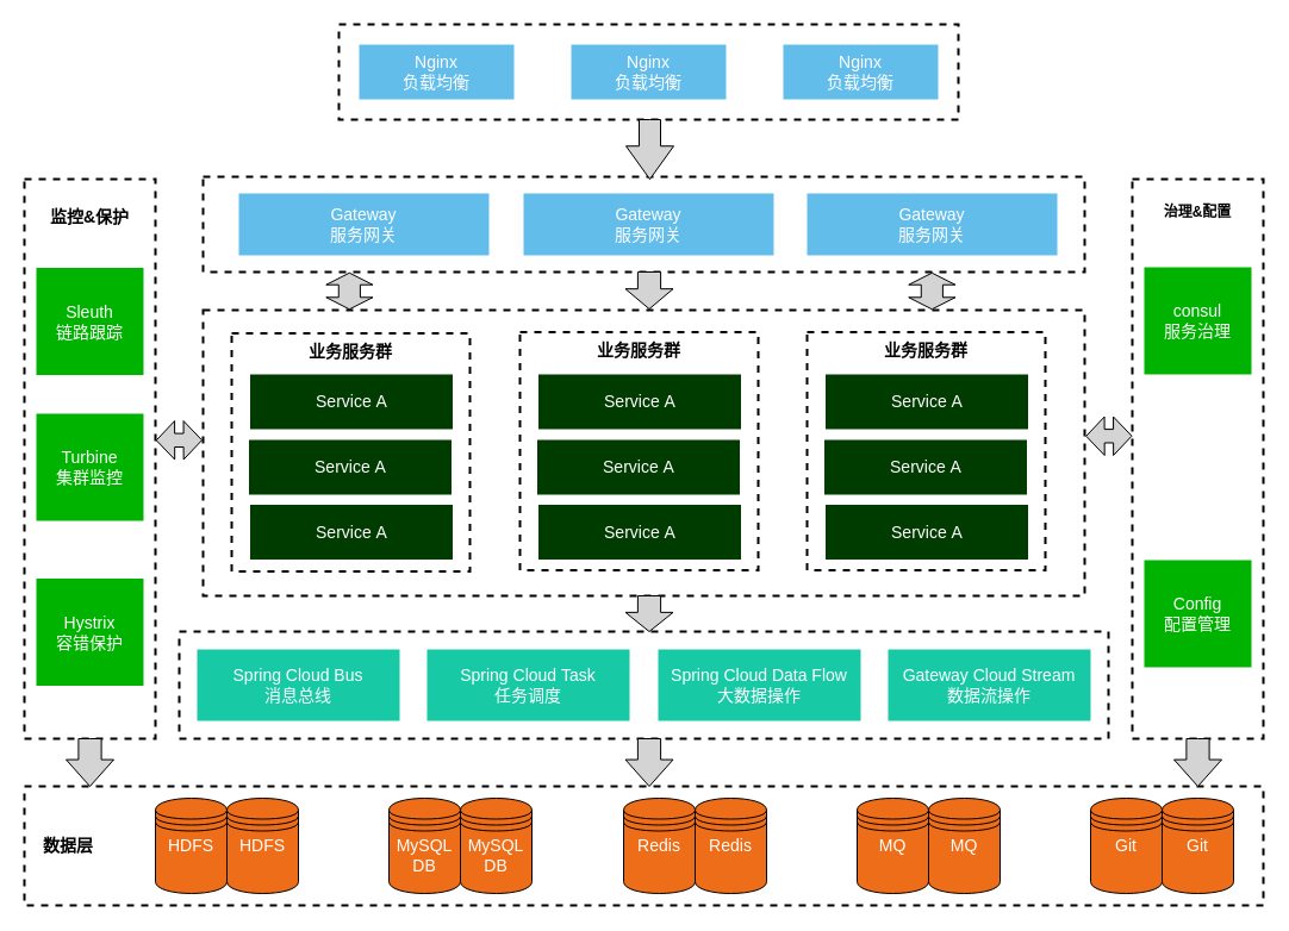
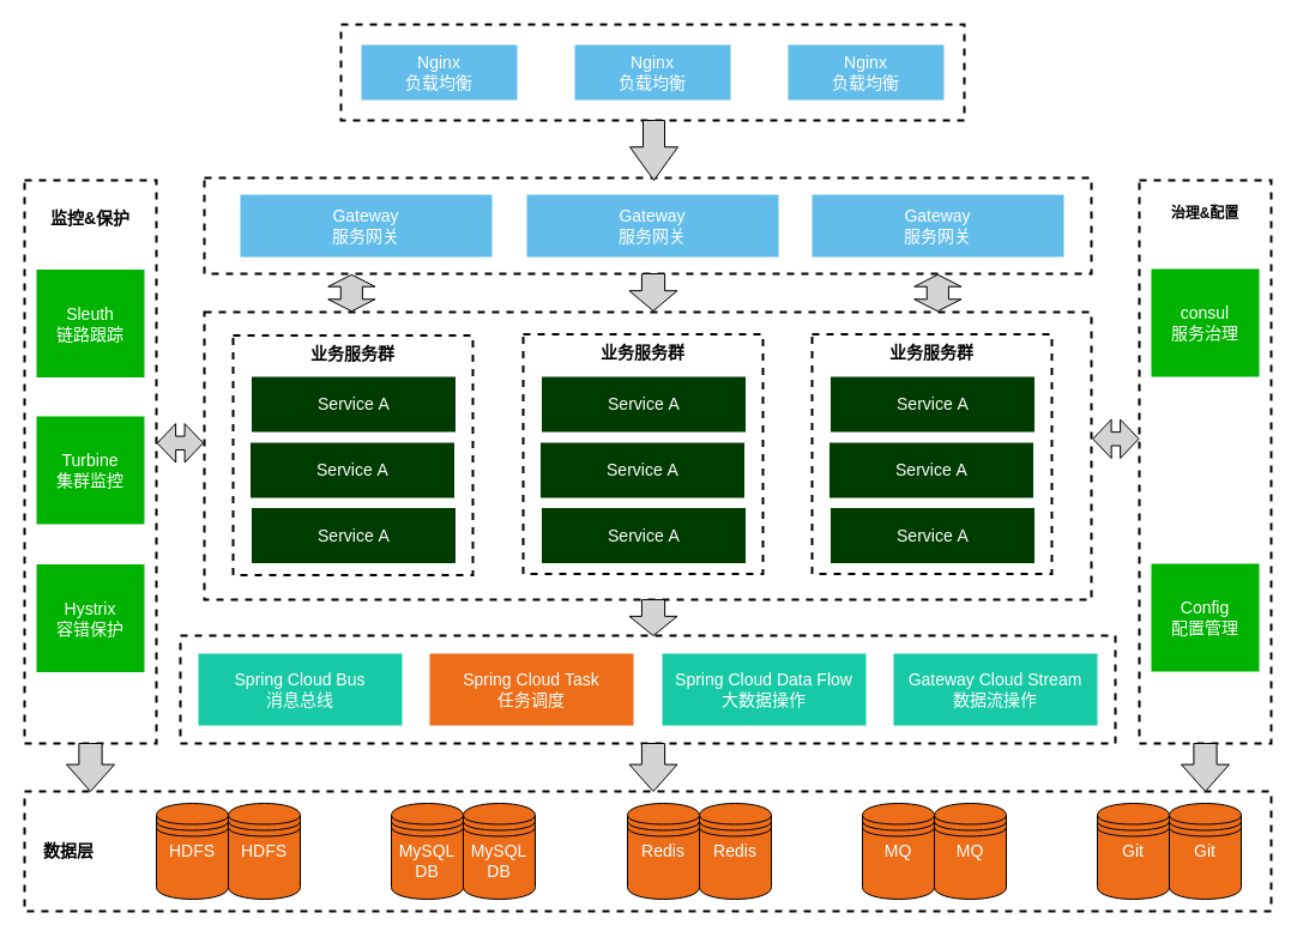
  <mxCell id="0" />
  <mxCell id="1" parent="0" />
  <mxCell id="2" value="&lt;br style=&quot;font-size: 14px;&quot;&gt;监控&amp;amp;保护" style="rounded=0;whiteSpace=wrap;html=1;dashed=1;strokeWidth=2;fillColor=none;verticalAlign=top;fontSize=14;fontStyle=1" parent="1" vertex="1"><mxGeometry x="20" y="150" width="110" height="470" as="geometry" /></mxCell>
  <mxCell id="3" value="" style="rounded=0;whiteSpace=wrap;html=1;dashed=1;strokeWidth=2;fillColor=none;" parent="1" vertex="1"><mxGeometry x="284" y="20" width="520" height="80" as="geometry" /></mxCell>
  <mxCell id="4" value="" style="rounded=0;whiteSpace=wrap;html=1;dashed=1;strokeWidth=2;fillColor=none;" parent="1" vertex="1"><mxGeometry x="150" y="530" width="780" height="90" as="geometry" /></mxCell>
  <mxCell id="5" value="&lt;br&gt;治理&amp;amp;配置" style="rounded=0;whiteSpace=wrap;html=1;dashed=1;strokeWidth=2;fillColor=none;verticalAlign=top;fontStyle=1" parent="1" vertex="1"><mxGeometry x="950" y="150" width="110" height="470" as="geometry" /></mxCell>
  <mxCell id="6" value="" style="rounded=0;whiteSpace=wrap;html=1;dashed=1;strokeWidth=2;fillColor=none;" parent="1" vertex="1"><mxGeometry x="170" y="148" width="740" height="80" as="geometry" /></mxCell>
  <mxCell id="7" value="　数据层" style="rounded=0;whiteSpace=wrap;html=1;dashed=1;strokeWidth=2;fillColor=none;align=left;fontSize=14;fontStyle=1" parent="1" vertex="1"><mxGeometry x="20" y="660" width="1040" height="100" as="geometry" /></mxCell>
  <mxCell id="8" value="" style="rounded=0;whiteSpace=wrap;html=1;dashed=1;strokeWidth=2;fillColor=none;" parent="1" vertex="1"><mxGeometry x="170" y="260" width="740" height="240" as="geometry" /></mxCell>
  <mxCell id="9" value="业务服务群" style="rounded=0;whiteSpace=wrap;html=1;dashed=1;strokeWidth=2;fillColor=none;verticalAlign=top;fontSize=14;fontStyle=1" parent="1" vertex="1"><mxGeometry x="194" y="279.5" width="200" height="200" as="geometry" /></mxCell>
  <mxCell id="10" value="业务服务群" style="rounded=0;whiteSpace=wrap;html=1;dashed=1;strokeWidth=2;fillColor=none;verticalAlign=top;fontSize=14;fontStyle=1" parent="1" vertex="1"><mxGeometry x="436" y="278.5" width="200" height="200" as="geometry" /></mxCell>
  <mxCell id="11" value="业务服务群" style="rounded=0;whiteSpace=wrap;html=1;dashed=1;strokeWidth=2;fillColor=none;verticalAlign=top;fontSize=14;fontStyle=1" parent="1" vertex="1"><mxGeometry x="677" y="278.5" width="200" height="200" as="geometry" /></mxCell>
  <mxCell id="12" value="Sleuth&lt;br&gt;链路跟踪" style="rounded=0;whiteSpace=wrap;html=1;dashed=1;strokeWidth=2;fillColor=#00B300;fontSize=14;strokeColor=none;fontColor=#FFFFFF;" parent="1" vertex="1"><mxGeometry x="30" y="224.5" width="90" height="90" as="geometry" /></mxCell>
  <mxCell id="13" value="Turbine&lt;br&gt;集群监控" style="rounded=0;whiteSpace=wrap;html=1;dashed=1;strokeWidth=2;fillColor=#00B300;fontSize=14;strokeColor=none;fontColor=#FFFFFF;" parent="1" vertex="1"><mxGeometry x="30" y="347" width="90" height="90" as="geometry" /></mxCell>
- <mxCell id="14" value="Hystrix&lt;br&gt;容错保护" style="rounded=0;whiteSpace=wrap;html=1;dashed=1;strokeWidth=2;fillColor=#00B300;fontSize=14;strokeColor=none;fontColor=#FFFFFF;" parent="1" vertex="1"><mxGeometry x="30" y="485.5" width="90" height="90" as="geometry" /></mxCell>
+ <mxCell id="14" value="Hystrix&lt;br&gt;容错保护" style="rounded=0;whiteSpace=wrap;html=1;dashed=1;strokeWidth=2;fillColor=#00B300;fontSize=14;strokeColor=none;fontColor=#FFFFFF;" parent="1" vertex="1"><mxGeometry x="30" y="470.5" width="90" height="90" as="geometry" /></mxCell>
  <mxCell id="15" value="Service&amp;nbsp;A" style="rounded=0;whiteSpace=wrap;html=1;dashed=1;strokeWidth=2;fillColor=#003B00;fontSize=14;fontColor=#FFFFFF;strokeColor=none;" parent="1" vertex="1"><mxGeometry x="209.5" y="314" width="170" height="46" as="geometry" /></mxCell>
  <mxCell id="16" value="Service&amp;nbsp;A" style="rounded=0;whiteSpace=wrap;html=1;dashed=1;strokeWidth=2;fillColor=#003B00;fontSize=14;fontColor=#FFFFFF;strokeColor=none;" parent="1" vertex="1"><mxGeometry x="208.5" y="369" width="170" height="46" as="geometry" /></mxCell>
  <mxCell id="17" value="Service&amp;nbsp;A" style="rounded=0;whiteSpace=wrap;html=1;dashed=1;strokeWidth=2;fillColor=#003B00;fontSize=14;fontColor=#FFFFFF;strokeColor=none;" parent="1" vertex="1"><mxGeometry x="209.5" y="423.5" width="170" height="46" as="geometry" /></mxCell>
  <mxCell id="18" value="Service&amp;nbsp;A" style="rounded=0;whiteSpace=wrap;html=1;dashed=1;strokeWidth=2;fillColor=#003B00;fontSize=14;fontColor=#FFFFFF;strokeColor=none;" parent="1" vertex="1"><mxGeometry x="451.5" y="423.5" width="170" height="46" as="geometry" /></mxCell>
  <mxCell id="19" value="Service&amp;nbsp;A" style="rounded=0;whiteSpace=wrap;html=1;dashed=1;strokeWidth=2;fillColor=#003B00;fontSize=14;fontColor=#FFFFFF;strokeColor=none;" parent="1" vertex="1"><mxGeometry x="450.5" y="369" width="170" height="46" as="geometry" /></mxCell>
  <mxCell id="20" value="Service&amp;nbsp;A" style="rounded=0;whiteSpace=wrap;html=1;dashed=1;strokeWidth=2;fillColor=#003B00;fontSize=14;fontColor=#FFFFFF;strokeColor=none;" parent="1" vertex="1"><mxGeometry x="451.5" y="314" width="170" height="46" as="geometry" /></mxCell>
  <mxCell id="21" value="Service&amp;nbsp;A" style="rounded=0;whiteSpace=wrap;html=1;dashed=1;strokeWidth=2;fillColor=#003B00;fontSize=14;fontColor=#FFFFFF;strokeColor=none;" parent="1" vertex="1"><mxGeometry x="692.5" y="423.5" width="170" height="46" as="geometry" /></mxCell>
  <mxCell id="22" value="Service&amp;nbsp;A" style="rounded=0;whiteSpace=wrap;html=1;dashed=1;strokeWidth=2;fillColor=#003B00;fontSize=14;fontColor=#FFFFFF;strokeColor=none;" parent="1" vertex="1"><mxGeometry x="691.5" y="369" width="170" height="46" as="geometry" /></mxCell>
  <mxCell id="23" value="Service&amp;nbsp;A" style="rounded=0;whiteSpace=wrap;html=1;dashed=1;strokeWidth=2;fillColor=#003B00;fontSize=14;fontColor=#FFFFFF;strokeColor=none;" parent="1" vertex="1"><mxGeometry x="692.5" y="314" width="170" height="46" as="geometry" /></mxCell>
  <mxCell id="24" value="Gateway&lt;br&gt;服务网关" style="rounded=0;whiteSpace=wrap;html=1;dashed=1;strokeWidth=2;fillColor=#63BDEB;fontSize=14;fontColor=#FFFFFF;strokeColor=none;" parent="1" vertex="1"><mxGeometry x="200" y="162" width="210" height="52" as="geometry" /></mxCell>
  <mxCell id="25" value="Gateway&lt;br&gt;服务网关" style="rounded=0;whiteSpace=wrap;html=1;dashed=1;strokeWidth=2;fillColor=#63BDEB;fontSize=14;fontColor=#FFFFFF;strokeColor=none;" parent="1" vertex="1"><mxGeometry x="439" y="162" width="210" height="52" as="geometry" /></mxCell>
  <mxCell id="26" value="Gateway&lt;br&gt;服务网关" style="rounded=0;whiteSpace=wrap;html=1;dashed=1;strokeWidth=2;fillColor=#63BDEB;fontSize=14;fontColor=#FFFFFF;strokeColor=none;" parent="1" vertex="1"><mxGeometry x="677" y="162" width="210" height="52" as="geometry" /></mxCell>
  <mxCell id="27" value="Nginx&lt;br&gt;负载均衡" style="rounded=0;whiteSpace=wrap;html=1;dashed=1;strokeWidth=2;fillColor=#63BDEB;fontSize=14;fontColor=#FFFFFF;strokeColor=none;" parent="1" vertex="1"><mxGeometry x="301" y="37" width="130" height="46" as="geometry" /></mxCell>
  <mxCell id="28" value="Nginx&lt;br&gt;负载均衡" style="rounded=0;whiteSpace=wrap;html=1;dashed=1;strokeWidth=2;fillColor=#63BDEB;fontSize=14;fontColor=#FFFFFF;strokeColor=none;" parent="1" vertex="1"><mxGeometry x="479" y="37" width="130" height="46" as="geometry" /></mxCell>
  <mxCell id="29" value="Nginx&lt;br&gt;负载均衡" style="rounded=0;whiteSpace=wrap;html=1;dashed=1;strokeWidth=2;fillColor=#63BDEB;fontSize=14;fontColor=#FFFFFF;strokeColor=none;" parent="1" vertex="1"><mxGeometry x="657" y="37" width="130" height="46" as="geometry" /></mxCell>
  <mxCell id="30" value="Spring&amp;nbsp;Cloud&amp;nbsp;Bus&lt;br&gt;消息总线" style="rounded=0;whiteSpace=wrap;html=1;dashed=1;strokeWidth=2;fillColor=#18C9A6;fontSize=14;fontColor=#FFFFFF;strokeColor=none;" parent="1" vertex="1"><mxGeometry x="165" y="545" width="170" height="60" as="geometry" /></mxCell>
- <mxCell id="31" value="Spring&amp;nbsp;Cloud&amp;nbsp;Task&lt;br&gt;任务调度" style="rounded=0;whiteSpace=wrap;html=1;dashed=1;strokeWidth=2;fillColor=#18C9A6;fontSize=14;fontColor=#FFFFFF;strokeColor=none;" parent="1" vertex="1"><mxGeometry x="358" y="545" width="170" height="60" as="geometry" /></mxCell>
+ <mxCell id="31" value="Spring&amp;nbsp;Cloud&amp;nbsp;Task&lt;br&gt;任务调度" style="rounded=0;whiteSpace=wrap;html=1;dashed=1;strokeWidth=2;fillColor=#ed6d18;fontSize=14;fontColor=#FFFFFF;strokeColor=none;" parent="1" vertex="1"><mxGeometry x="358" y="545" width="170" height="60" as="geometry" /></mxCell>
  <mxCell id="32" value="Spring&amp;nbsp;Cloud&amp;nbsp;Data&amp;nbsp;Flow&lt;br&gt;大数据操作" style="rounded=0;whiteSpace=wrap;html=1;dashed=1;strokeWidth=2;fillColor=#18C9A6;fontSize=14;fontColor=#FFFFFF;strokeColor=none;" parent="1" vertex="1"><mxGeometry x="552" y="545" width="170" height="60" as="geometry" /></mxCell>
  <mxCell id="33" value="Gateway&amp;nbsp;Cloud&amp;nbsp;Stream&lt;br&gt;数据流操作" style="rounded=0;whiteSpace=wrap;html=1;dashed=1;strokeWidth=2;fillColor=#18C9A6;fontSize=14;fontColor=#FFFFFF;strokeColor=none;" parent="1" vertex="1"><mxGeometry x="745" y="545" width="170" height="60" as="geometry" /></mxCell>
  <mxCell id="34" value="consul&lt;br&gt;服务治理" style="rounded=0;whiteSpace=wrap;html=1;dashed=1;strokeWidth=2;fillColor=#00B300;fontSize=14;strokeColor=none;fontColor=#FFFFFF;" parent="1" vertex="1"><mxGeometry x="960" y="224" width="90" height="90" as="geometry" /></mxCell>
  <mxCell id="35" value="Config&lt;br&gt;配置管理" style="rounded=0;whiteSpace=wrap;html=1;dashed=1;strokeWidth=2;fillColor=#00B300;fontSize=14;strokeColor=none;fontColor=#FFFFFF;" parent="1" vertex="1"><mxGeometry x="960" y="470" width="90" height="90" as="geometry" /></mxCell>
  <mxCell id="36" value="" style="group" parent="1" vertex="1" connectable="0"><mxGeometry x="915" y="670" width="120" height="80" as="geometry" /></mxCell>
  <mxCell id="37" value="Git" style="shape=datastore;whiteSpace=wrap;html=1;strokeWidth=1;fillColor=#ED6D18;fontSize=14;fontColor=#FFFFFF;verticalAlign=top;" parent="36" vertex="1"><mxGeometry x="60" width="60" height="80" as="geometry" /></mxCell>
  <mxCell id="38" value="Git" style="shape=datastore;whiteSpace=wrap;html=1;strokeWidth=1;fillColor=#ED6D18;fontSize=14;fontColor=#FFFFFF;verticalAlign=top;" parent="36" vertex="1"><mxGeometry width="60" height="80" as="geometry" /></mxCell>
  <mxCell id="39" value="" style="group" parent="1" vertex="1" connectable="0"><mxGeometry x="719" y="670" width="120" height="80" as="geometry" /></mxCell>
  <mxCell id="40" value="MQ" style="shape=datastore;whiteSpace=wrap;html=1;strokeWidth=1;fillColor=#ED6D18;fontSize=14;fontColor=#FFFFFF;verticalAlign=top;" parent="39" vertex="1"><mxGeometry x="60" width="60" height="80" as="geometry" /></mxCell>
  <mxCell id="41" value="MQ" style="shape=datastore;whiteSpace=wrap;html=1;strokeWidth=1;fillColor=#ED6D18;fontSize=14;fontColor=#FFFFFF;verticalAlign=top;" parent="39" vertex="1"><mxGeometry width="60" height="80" as="geometry" /></mxCell>
  <mxCell id="42" value="" style="group" parent="1" vertex="1" connectable="0"><mxGeometry x="523" y="670" width="120" height="80" as="geometry" /></mxCell>
  <mxCell id="43" value="Redis" style="shape=datastore;whiteSpace=wrap;html=1;strokeWidth=1;fillColor=#ED6D18;fontSize=14;fontColor=#FFFFFF;verticalAlign=top;" parent="42" vertex="1"><mxGeometry x="60" width="60" height="80" as="geometry" /></mxCell>
  <mxCell id="44" value="Redis" style="shape=datastore;whiteSpace=wrap;html=1;strokeWidth=1;fillColor=#ED6D18;fontSize=14;fontColor=#FFFFFF;verticalAlign=top;" parent="42" vertex="1"><mxGeometry width="60" height="80" as="geometry" /></mxCell>
  <mxCell id="45" value="" style="group" parent="1" vertex="1" connectable="0"><mxGeometry x="326" y="670" width="120" height="80" as="geometry" /></mxCell>
  <mxCell id="46" value="MySQL&lt;br&gt;DB" style="shape=datastore;whiteSpace=wrap;html=1;strokeWidth=1;fillColor=#ED6D18;fontSize=14;fontColor=#FFFFFF;verticalAlign=top;" parent="45" vertex="1"><mxGeometry x="60" width="60" height="80" as="geometry" /></mxCell>
  <mxCell id="47" value="MySQL&lt;br&gt;DB" style="shape=datastore;whiteSpace=wrap;html=1;strokeWidth=1;fillColor=#ED6D18;fontSize=14;fontColor=#FFFFFF;verticalAlign=top;" parent="45" vertex="1"><mxGeometry width="60" height="80" as="geometry" /></mxCell>
  <mxCell id="48" value="" style="group" parent="1" vertex="1" connectable="0"><mxGeometry x="130" y="670" width="120" height="80" as="geometry" /></mxCell>
  <mxCell id="49" value="HDFS" style="shape=datastore;whiteSpace=wrap;html=1;strokeWidth=1;fillColor=#ED6D18;fontSize=14;fontColor=#FFFFFF;verticalAlign=top;" parent="48" vertex="1"><mxGeometry width="60" height="80" as="geometry" /></mxCell>
  <mxCell id="50" value="HDFS" style="shape=datastore;whiteSpace=wrap;html=1;strokeWidth=1;fillColor=#ED6D18;fontSize=14;fontColor=#FFFFFF;verticalAlign=top;" parent="48" vertex="1"><mxGeometry x="60" width="60" height="80" as="geometry" /></mxCell>
  <mxCell id="51" value="" style="shape=flexArrow;endArrow=classic;startArrow=classic;html=1;fontSize=14;fontColor=#FFFFFF;width=18.14;startSize=2.989;endSize=2.989;exitX=0.166;exitY=-0.001;exitDx=0;exitDy=0;exitPerimeter=0;entryX=0.166;entryY=1.003;entryDx=0;entryDy=0;entryPerimeter=0;fillColor=#D4D4D4;" parent="1" source="8" target="6" edge="1"><mxGeometry width="50" height="50" relative="1" as="geometry"><mxPoint x="293" y="256" as="sourcePoint" /><mxPoint x="293" y="240" as="targetPoint" /></mxGeometry></mxCell>
  <mxCell id="52" value="" style="shape=flexArrow;endArrow=classic;startArrow=classic;html=1;fontSize=14;fontColor=#FFFFFF;width=18.14;startSize=2.989;endSize=2.989;exitX=0.166;exitY=-0.001;exitDx=0;exitDy=0;exitPerimeter=0;entryX=0.166;entryY=1.003;entryDx=0;entryDy=0;entryPerimeter=0;fillColor=#D4D4D4;" parent="1" edge="1"><mxGeometry width="50" height="50" relative="1" as="geometry"><mxPoint x="781.84" y="259.76" as="sourcePoint" /><mxPoint x="781.84" y="228.24" as="targetPoint" /></mxGeometry></mxCell>
  <mxCell id="53" value="" style="shape=flexArrow;endArrow=classic;startArrow=classic;html=1;fontSize=14;fontColor=#FFFFFF;width=11.395;startSize=4.8;endSize=4.8;exitX=0;exitY=0.459;exitDx=0;exitDy=0;exitPerimeter=0;entryX=1.001;entryY=0.441;entryDx=0;entryDy=0;entryPerimeter=0;fillColor=#D4D4D4;" parent="1" source="5" target="8" edge="1"><mxGeometry width="50" height="50" relative="1" as="geometry"><mxPoint x="929.84" y="399.26" as="sourcePoint" /><mxPoint x="929.84" y="367.74" as="targetPoint" /></mxGeometry></mxCell>
  <mxCell id="54" value="" style="shape=flexArrow;endArrow=classic;startArrow=classic;html=1;fontSize=14;fontColor=#FFFFFF;width=11.395;startSize=4.8;endSize=4.8;exitX=0;exitY=0.459;exitDx=0;exitDy=0;exitPerimeter=0;entryX=1.001;entryY=0.441;entryDx=0;entryDy=0;entryPerimeter=0;fillColor=#D4D4D4;" parent="1" edge="1"><mxGeometry width="50" height="50" relative="1" as="geometry"><mxPoint x="169.5" y="369.23" as="sourcePoint" /><mxPoint x="130.24" y="369.34" as="targetPoint" /></mxGeometry></mxCell>
  <mxCell id="55" value="" style="html=1;shadow=0;dashed=0;align=center;verticalAlign=middle;shape=mxgraph.arrows2.arrow;dy=0.52;dx=22.43;direction=south;notch=0;strokeWidth=1;fillColor=#D4D4D4;fontSize=14;fontColor=#FFFFFF;" parent="1" vertex="1"><mxGeometry x="55" y="620" width="40" height="40" as="geometry" /></mxCell>
  <mxCell id="56" value="" style="html=1;shadow=0;dashed=0;align=center;verticalAlign=middle;shape=mxgraph.arrows2.arrow;dy=0.52;dx=22.43;direction=south;notch=0;strokeWidth=1;fillColor=#D4D4D4;fontSize=14;fontColor=#FFFFFF;" parent="1" vertex="1"><mxGeometry x="524.5" y="620" width="40" height="40" as="geometry" /></mxCell>
  <mxCell id="57" value="" style="html=1;shadow=0;dashed=0;align=center;verticalAlign=middle;shape=mxgraph.arrows2.arrow;dy=0.52;dx=22.43;direction=south;notch=0;strokeWidth=1;fillColor=#D4D4D4;fontSize=14;fontColor=#FFFFFF;" parent="1" vertex="1"><mxGeometry x="985" y="620" width="40" height="40" as="geometry" /></mxCell>
  <mxCell id="58" value="" style="html=1;shadow=0;dashed=0;align=center;verticalAlign=middle;shape=mxgraph.arrows2.arrow;dy=0.52;dx=16.13;direction=south;notch=0;strokeWidth=1;fillColor=#D4D4D4;fontSize=14;fontColor=#FFFFFF;" parent="1" vertex="1"><mxGeometry x="524.5" y="500" width="40" height="30" as="geometry" /></mxCell>
  <mxCell id="59" value="" style="html=1;shadow=0;dashed=0;align=center;verticalAlign=middle;shape=mxgraph.arrows2.arrow;dy=0.52;dx=16.84;direction=south;notch=0;strokeWidth=1;fillColor=#D4D4D4;fontSize=14;fontColor=#FFFFFF;" parent="1" vertex="1"><mxGeometry x="524.5" y="228" width="40" height="31" as="geometry" /></mxCell>
  <mxCell id="60" value="" style="html=1;shadow=0;dashed=0;align=center;verticalAlign=middle;shape=mxgraph.arrows2.arrow;dy=0.55;dx=27.77;direction=south;notch=0;strokeWidth=1;fillColor=#D4D4D4;fontSize=14;fontColor=#FFFFFF;" parent="1" vertex="1"><mxGeometry x="525" y="100" width="40" height="50" as="geometry" /></mxCell>
